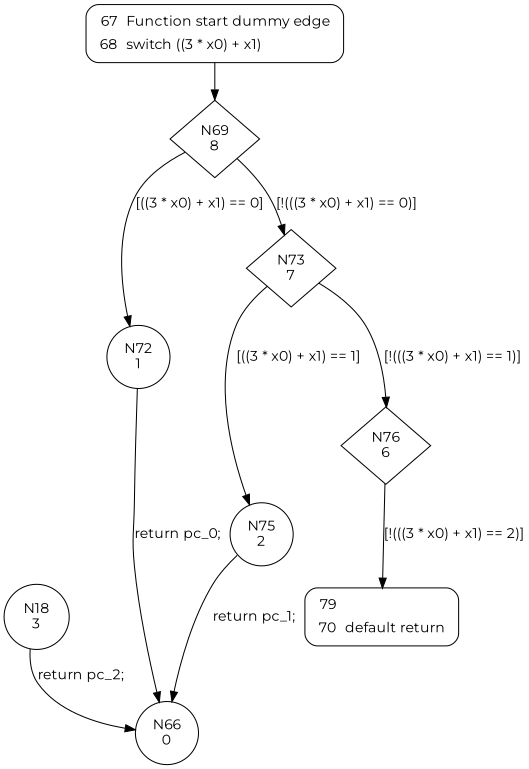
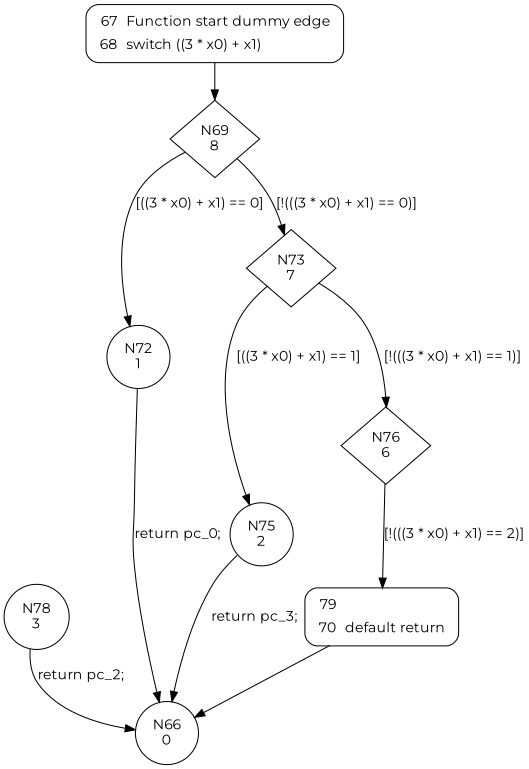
  digraph {
    fontname=Montserrat
    node [fontname=Montserrat shape=circle]
    edge [fontname=Montserrat]
    n1 [label="N69\n8" shape=diamond]
    n2 [label="N72\n1"]
    n3 [label="N73\n7" shape=diamond]
    n4 [label="N66\n0"]
    n5 [label="N75\n2"]
    n6 [label="N76\n6" shape=diamond]
    n7 [fillcolor=white label=<<table border="0" cellborder="0" cellpadding="3" bgcolor="white"><tr><td align="right">79</td><td align="left"></td></tr><tr><td align="right">70</td><td align="left">default return</td></tr></table>> penwidth=1 shape=Mrecord style="filled,bold"]
-   n8 [label="N18\n3"]
+   n8 [label="N78\n3"]
    n9 [fillcolor=white label=<<table border="0" cellborder="0" cellpadding="3" bgcolor="white"><tr><td align="right">67</td><td align="left">Function start dummy edge</td></tr><tr><td align="right">68</td><td align="left">switch ((3 * x0) + x1)</td></tr></table>> penwidth=1 shape=Mrecord style="filled,bold"]
    n1 -> n2 [label="[((3 * x0) + x1) == 0]"]
    n1 -> n3 [label="[!(((3 * x0) + x1) == 0)]"]
    n2 -> n4 [label="return pc_0;"]
    n3 -> n5 [label="[((3 * x0) + x1) == 1]"]
    n3 -> n6 [label="[!(((3 * x0) + x1) == 1)]"]
-   n5 -> n4 [label="return pc_1;"]
+   n5 -> n4 [label="return pc_3;"]
    n6 -> n7 [label="[!(((3 * x0) + x1) == 2)]"]
+   n7 -> n4
    n8 -> n4 [label="return pc_2;"]
    n9 -> n1
  }
